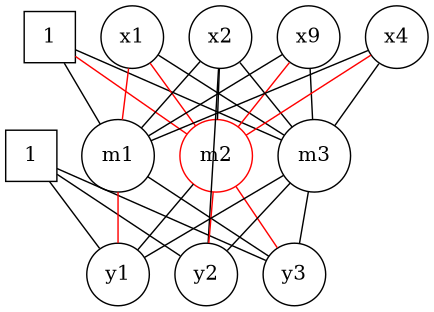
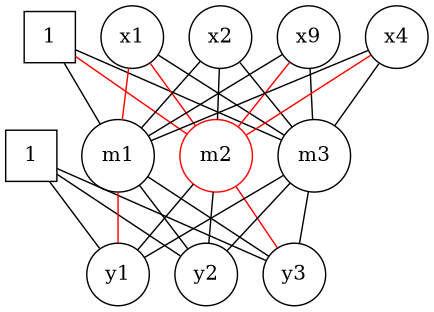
  digraph {
    rankdir=TB
    splines=line
    node [shape=circle]
    edge [arrowhead=none]
    n1 [label=1 shape=square]
    x1
    x2
    n4 [label=x9]
    x4
    n6 [label=1 shape=square]
    m1
    m2 [color=red]
    m3
    y1
    y2
    y3
    subgraph sub_1 {
      rank=same
      n1
      x1
      x2
      n4
      x4
    }
    subgraph sub_2 {
      rank=same
      n6
      m1
      m2
      m3
    }
    subgraph sub_3 {
      rank=same
      y1
      y2
      y3
    }
    n1 -> x1 [style=invis]
    n1 -> m1
    n1 -> m2 [color=red]
    n1 -> m3
    x1 -> x2 [style=invis]
    x1 -> m1 [color=red]
    x1 -> m2 [color=red]
    x1 -> m3
    x2 -> n4 [style=invis]
    x2 -> m1
    x2 -> m2 [color=black]
    x2 -> m3
    n4 -> x4 [style=invis]
    n4 -> m1
    n4 -> m2 [color=red]
    n4 -> m3
    x4 -> m1
    x4 -> m2 [color=red]
    x4 -> m3
    n6 -> m1 [style=invis]
    n6 -> y1
    n6 -> y2
    n6 -> y3
    m1 -> m2 [style=invis]
    m1 -> y1 [color=red]
-   x2 -> y2
+   m1 -> y2
    m1 -> y3
    m2 -> m3 [style=invis]
    m2 -> y1
-   m2 -> y2 [color=red]
+   m2 -> y2
    m2 -> y3 [color=red]
    m3 -> y1
    m3 -> y2
    m3 -> y3
    y1 -> y2 [style=invis]
    y2 -> y3 [style=invis]
  }
